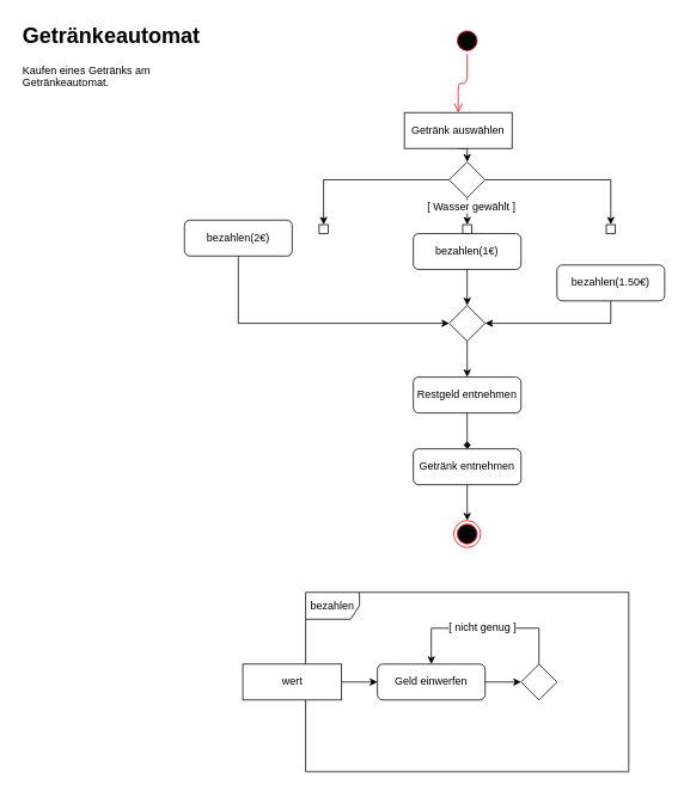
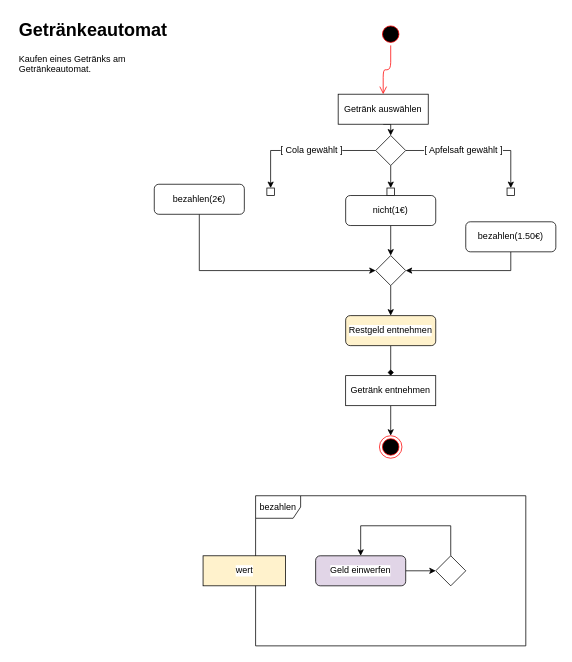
  <mxCell id="0" />
  <mxCell id="1" parent="0" />
  <mxCell id="2" value="&lt;h1&gt;Getränkeautomat&lt;br&gt;&lt;/h1&gt;&lt;p&gt;Kaufen eines Getränks am Getränkeautomat.&lt;br&gt;&lt;/p&gt;" style="text;html=1;strokeColor=none;fillColor=none;spacing=5;spacingTop=-20;whiteSpace=wrap;overflow=hidden;rounded=0;" vertex="1" parent="1"><mxGeometry x="20" y="20" width="230" height="120" as="geometry" /></mxCell>
  <mxCell id="3" value="" style="ellipse;html=1;shape=startState;fillColor=#000000;strokeColor=#FF0000;" vertex="1" parent="1"><mxGeometry x="505" y="30" width="30" height="30" as="geometry" /></mxCell>
  <mxCell id="4" value="" style="edgeStyle=orthogonalEdgeStyle;html=1;verticalAlign=bottom;endArrow=open;endSize=8;strokeColor=#ff0000;entryX=0.5;entryY=0;entryDx=0;entryDy=0;" edge="1" source="3" parent="1" target="6"><mxGeometry relative="1" as="geometry"><mxPoint x="520" y="120" as="targetPoint" /></mxGeometry></mxCell>
  <mxCell id="5" style="edgeStyle=orthogonalEdgeStyle;rounded=0;orthogonalLoop=1;jettySize=auto;html=1;exitX=0.5;exitY=1;exitDx=0;exitDy=0;entryX=0.5;entryY=0;entryDx=0;entryDy=0;" edge="1" parent="1" source="6" target="10"><mxGeometry relative="1" as="geometry" /></mxCell>
  <mxCell id="6" value="Getränk auswählen" style="rounded=0;whiteSpace=wrap;html=1;" vertex="1" parent="1"><mxGeometry x="450" y="125" width="120" height="40" as="geometry" /></mxCell>
  <mxCell id="7" style="edgeStyle=orthogonalEdgeStyle;rounded=0;orthogonalLoop=1;jettySize=auto;html=1;exitX=0;exitY=0.5;exitDx=0;exitDy=0;entryX=0.5;entryY=0;entryDx=0;entryDy=0;" edge="1" parent="1" source="10" target="18"><mxGeometry relative="1" as="geometry" /></mxCell>
  <mxCell id="8" style="edgeStyle=orthogonalEdgeStyle;rounded=0;orthogonalLoop=1;jettySize=auto;html=1;exitX=0.5;exitY=1;exitDx=0;exitDy=0;entryX=0.5;entryY=0;entryDx=0;entryDy=0;" edge="1" parent="1" source="10" target="17"><mxGeometry relative="1" as="geometry" /></mxCell>
  <mxCell id="9" style="edgeStyle=orthogonalEdgeStyle;rounded=0;orthogonalLoop=1;jettySize=auto;html=1;exitX=1;exitY=0.5;exitDx=0;exitDy=0;entryX=0.5;entryY=0;entryDx=0;entryDy=0;" edge="1" parent="1" source="10" target="19"><mxGeometry relative="1" as="geometry" /></mxCell>
  <mxCell id="10" value="" style="rhombus;whiteSpace=wrap;html=1;" vertex="1" parent="1"><mxGeometry x="500" y="180" width="40" height="40" as="geometry" /></mxCell>
  <mxCell id="11" style="edgeStyle=orthogonalEdgeStyle;rounded=0;orthogonalLoop=1;jettySize=auto;html=1;exitX=0.5;exitY=1;exitDx=0;exitDy=0;entryX=0;entryY=0.5;entryDx=0;entryDy=0;" edge="1" parent="1" source="12" target="21"><mxGeometry relative="1" as="geometry" /></mxCell>
  <mxCell id="12" value="bezahlen(2€)" style="rounded=1;whiteSpace=wrap;html=1;" vertex="1" parent="1"><mxGeometry x="205" y="245" width="120" height="40" as="geometry" /></mxCell>
  <mxCell id="13" style="edgeStyle=orthogonalEdgeStyle;rounded=0;orthogonalLoop=1;jettySize=auto;html=1;exitX=0.5;exitY=1;exitDx=0;exitDy=0;entryX=0.5;entryY=0;entryDx=0;entryDy=0;" edge="1" parent="1" source="14" target="21"><mxGeometry relative="1" as="geometry"><mxPoint x="520" y="330" as="targetPoint" /></mxGeometry></mxCell>
- <mxCell id="14" value="bezahlen(1€)" style="rounded=1;whiteSpace=wrap;html=1;" vertex="1" parent="1"><mxGeometry x="460" y="260" width="120" height="40" as="geometry" /></mxCell>
+ <mxCell id="14" value="nicht(1€)" style="rounded=1;whiteSpace=wrap;html=1;" vertex="1" parent="1"><mxGeometry x="460" y="260" width="120" height="40" as="geometry" /></mxCell>
  <mxCell id="15" style="edgeStyle=orthogonalEdgeStyle;rounded=0;orthogonalLoop=1;jettySize=auto;html=1;exitX=0.5;exitY=1;exitDx=0;exitDy=0;entryX=1;entryY=0.5;entryDx=0;entryDy=0;" edge="1" parent="1" source="16" target="21"><mxGeometry relative="1" as="geometry" /></mxCell>
  <mxCell id="16" value="bezahlen(1.50€)" style="rounded=1;whiteSpace=wrap;html=1;" vertex="1" parent="1"><mxGeometry x="620" y="295" width="120" height="40" as="geometry" /></mxCell>
  <mxCell id="17" value="" style="whiteSpace=wrap;html=1;aspect=fixed;strokeColor=#000000;" vertex="1" parent="1"><mxGeometry x="515" y="250" width="10" height="10" as="geometry" /></mxCell>
  <mxCell id="18" value="" style="whiteSpace=wrap;html=1;aspect=fixed;strokeColor=#000000;" vertex="1" parent="1"><mxGeometry x="355" y="250" width="10" height="10" as="geometry" /></mxCell>
  <mxCell id="19" value="" style="whiteSpace=wrap;html=1;aspect=fixed;strokeColor=#000000;" vertex="1" parent="1"><mxGeometry x="675" y="250" width="10" height="10" as="geometry" /></mxCell>
  <mxCell id="20" style="edgeStyle=orthogonalEdgeStyle;rounded=0;orthogonalLoop=1;jettySize=auto;html=1;exitX=0.5;exitY=1;exitDx=0;exitDy=0;" edge="1" parent="1" source="21" target="28"><mxGeometry relative="1" as="geometry" /></mxCell>
  <mxCell id="21" value="" style="rhombus;whiteSpace=wrap;html=1;strokeColor=#000000;" vertex="1" parent="1"><mxGeometry x="500" y="340" width="40" height="40" as="geometry" /></mxCell>
- <mxCell id="24" value="[ Wasser gewählt ]" style="text;html=1;strokeColor=none;fillColor=none;align=center;verticalAlign=middle;whiteSpace=wrap;rounded=0;labelBackgroundColor=#ffffff;" vertex="1" parent="1"><mxGeometry x="470" y="220" width="110" height="20" as="geometry" /></mxCell>
+ <mxCell id="22" value="[ Cola gewählt ]" style="text;html=1;strokeColor=none;fillColor=none;align=center;verticalAlign=middle;whiteSpace=wrap;rounded=0;labelBackgroundColor=#ffffff;" vertex="1" parent="1"><mxGeometry x="370" y="190" width="90" height="20" as="geometry" /></mxCell>
+ <mxCell id="23" value="[ Apfelsaft gewählt ]" style="text;html=1;strokeColor=none;fillColor=none;align=center;verticalAlign=middle;whiteSpace=wrap;rounded=0;labelBackgroundColor=#ffffff;" vertex="1" parent="1"><mxGeometry x="560" y="190" width="115" height="20" as="geometry" /></mxCell>
  <mxCell id="25" style="edgeStyle=orthogonalEdgeStyle;rounded=0;orthogonalLoop=1;jettySize=auto;html=1;exitX=0.5;exitY=1;exitDx=0;exitDy=0;entryX=0.5;entryY=0;entryDx=0;entryDy=0;" edge="1" parent="1" source="26" target="29"><mxGeometry relative="1" as="geometry" /></mxCell>
- <mxCell id="26" value="Getränk entnehmen" style="rounded=1;whiteSpace=wrap;html=1;labelBackgroundColor=#ffffff;strokeColor=#000000;" vertex="1" parent="1"><mxGeometry x="460" y="500" width="120" height="40" as="geometry" /></mxCell>
+ <mxCell id="26" value="Getränk entnehmen" style="whiteSpace=wrap;html=1;labelBackgroundColor=#ffffff;strokeColor=#000000;rounded=0;" vertex="1" parent="1"><mxGeometry x="460" y="500" width="120" height="40" as="geometry" /></mxCell>
  <mxCell id="27" style="edgeStyle=orthogonalEdgeStyle;rounded=0;orthogonalLoop=1;jettySize=auto;html=1;exitX=0.5;exitY=1;exitDx=0;exitDy=0;endArrow=diamond;" edge="1" parent="1" source="28" target="26"><mxGeometry relative="1" as="geometry" /></mxCell>
- <mxCell id="28" value="Restgeld entnehmen" style="rounded=1;whiteSpace=wrap;html=1;labelBackgroundColor=#ffffff;strokeColor=#000000;" vertex="1" parent="1"><mxGeometry x="460" y="420" width="120" height="40" as="geometry" /></mxCell>
+ <mxCell id="28" value="Restgeld entnehmen" style="rounded=1;whiteSpace=wrap;html=1;labelBackgroundColor=#ffffff;strokeColor=#000000;fillColor=#fff2cc;" vertex="1" parent="1"><mxGeometry x="460" y="420" width="120" height="40" as="geometry" /></mxCell>
  <mxCell id="29" value="" style="ellipse;html=1;shape=endState;fillColor=#000000;strokeColor=#ff0000;labelBackgroundColor=#ffffff;" vertex="1" parent="1"><mxGeometry x="505" y="580" width="30" height="30" as="geometry" /></mxCell>
  <mxCell id="30" value="bezahlen" style="shape=umlFrame;whiteSpace=wrap;html=1;labelBackgroundColor=#ffffff;strokeColor=#000000;" vertex="1" parent="1"><mxGeometry x="340" y="660" width="360" height="200" as="geometry" /></mxCell>
- <mxCell id="31" style="edgeStyle=orthogonalEdgeStyle;rounded=0;orthogonalLoop=1;jettySize=auto;html=1;exitX=1;exitY=0.5;exitDx=0;exitDy=0;entryX=0;entryY=0.5;entryDx=0;entryDy=0;" edge="1" parent="1" source="32" target="34"><mxGeometry relative="1" as="geometry" /></mxCell>
- <mxCell id="32" value="wert" style="html=1;labelBackgroundColor=#ffffff;strokeColor=#000000;" vertex="1" parent="1"><mxGeometry x="270" y="740" width="110" height="40" as="geometry" /></mxCell>
+ <mxCell id="32" value="wert" style="html=1;labelBackgroundColor=#ffffff;strokeColor=#000000;fillColor=#fff2cc;" vertex="1" parent="1"><mxGeometry x="270" y="740" width="110" height="40" as="geometry" /></mxCell>
  <mxCell id="33" style="edgeStyle=orthogonalEdgeStyle;rounded=0;orthogonalLoop=1;jettySize=auto;html=1;exitX=1;exitY=0.5;exitDx=0;exitDy=0;entryX=0;entryY=0.5;entryDx=0;entryDy=0;" edge="1" parent="1" source="34" target="36"><mxGeometry relative="1" as="geometry" /></mxCell>
- <mxCell id="34" value="Geld einwerfen" style="rounded=1;whiteSpace=wrap;html=1;labelBackgroundColor=#ffffff;strokeColor=#000000;" vertex="1" parent="1"><mxGeometry x="420" y="740" width="120" height="40" as="geometry" /></mxCell>
+ <mxCell id="34" value="Geld einwerfen" style="rounded=1;whiteSpace=wrap;html=1;labelBackgroundColor=#ffffff;strokeColor=#000000;fillColor=#e1d5e7;" vertex="1" parent="1"><mxGeometry x="420" y="740" width="120" height="40" as="geometry" /></mxCell>
  <mxCell id="35" style="edgeStyle=orthogonalEdgeStyle;rounded=0;orthogonalLoop=1;jettySize=auto;html=1;exitX=0.5;exitY=0;exitDx=0;exitDy=0;entryX=0.5;entryY=0;entryDx=0;entryDy=0;" edge="1" parent="1" source="36" target="34"><mxGeometry relative="1" as="geometry"><Array as="points"><mxPoint x="600" y="700" /><mxPoint x="480" y="700" /></Array></mxGeometry></mxCell>
  <mxCell id="36" value="" style="rhombus;whiteSpace=wrap;html=1;labelBackgroundColor=#ffffff;strokeColor=#000000;" vertex="1" parent="1"><mxGeometry x="580" y="740" width="40" height="40" as="geometry" /></mxCell>
- <mxCell id="37" value="[ nicht genug ]" style="text;html=1;strokeColor=none;fillColor=none;align=center;verticalAlign=middle;whiteSpace=wrap;rounded=0;labelBackgroundColor=#ffffff;" vertex="1" parent="1"><mxGeometry x="485" y="690" width="105" height="20" as="geometry" /></mxCell>
